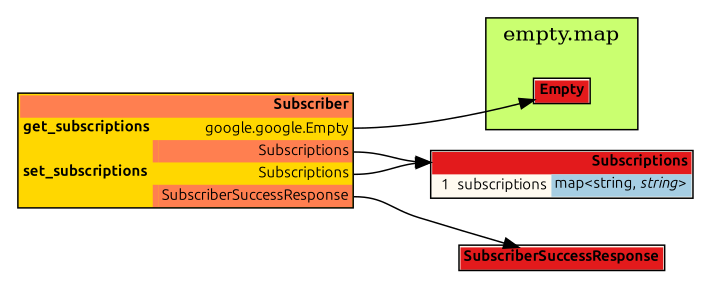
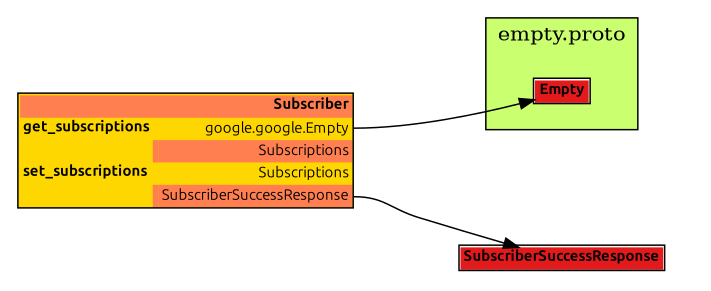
  digraph {
    rankdir=LR
    node [fontname=Ubuntu fontsize=10 shape=plaintext]
    edge [color="#000000" headport=header]
    n1 [label=<<TABLE BORDER="1" CELLBORDER="0" CELLSPACING="0" BGCOLOR="#fffaf0"><TR><TD COLSPAN="4" PORT="header" BGCOLOR="#e31a1c" ALIGN="right"><b>Empty</b></TD></TR></TABLE>>]
-   n2 [label=<<TABLE BORDER="1" CELLBORDER="0" CELLSPACING="0" BGCOLOR="#fffaf0"><TR><TD COLSPAN="4" PORT="header" BGCOLOR="#e31a1c" ALIGN="right"><b>Subscriptions</b></TD></TR><TR><TD></TD><TD ALIGN="right">1</TD><TD ALIGN="left">subscriptions</TD><TD ALIGN="right" BGCOLOR="#a6cee3" PORT="posubscriptions">map&lt;string, <i>string</i>&gt;</TD></TR></TABLE>>]
    n3 [label=<<TABLE BORDER="1" CELLBORDER="0" CELLSPACING="0" BGCOLOR="#fffaf0"><TR><TD COLSPAN="4" PORT="header" BGCOLOR="#e31a1c" ALIGN="right"><b>SubscriberSuccessResponse</b></TD></TR></TABLE>>]
    n4 [label=<<TABLE BORDER="1" CELLBORDER="0" CELLSPACING="0" BGCOLOR="#ffd700"><TR><TD COLSPAN="3" PORT="header" BGCOLOR="#ff7f50" ALIGN="right"><b>Subscriber</b></TD></TR><TR><TD ALIGN="left"><b>get_subscriptions</b></TD><TD></TD><TD PORT="poget_subscriptions_request" ALIGN="right">google.google.Empty</TD></TR><TR style="border-bottom: 1px solid red"><TD></TD><TD BGCOLOR="#ff7f50"></TD><TD PORT="poget_subscriptions_response" ALIGN="right" BGCOLOR="#ff7f50">Subscriptions</TD></TR><TR><TD ALIGN="left"><b>set_subscriptions</b></TD><TD></TD><TD PORT="poset_subscriptions_request" ALIGN="right">Subscriptions</TD></TR><TR style="border-bottom: 1px solid red"><TD></TD><TD BGCOLOR="#ff7f50"></TD><TD PORT="poset_subscriptions_response" ALIGN="right" BGCOLOR="#ff7f50">SubscriberSuccessResponse</TD></TR></TABLE>>]
    subgraph cluster_1 {
      fillcolor="#caff70"
-     label="empty.map"
+     label="empty.proto"
      style=filled
      n1
    }
    n4 -> n1 [tailport="poget_subscriptions_request:e"]
-   n4 -> n2 [tailport="poget_subscriptions_response:e"]
-   n4 -> n2 [tailport="poset_subscriptions_request:e"]
    n4 -> n3 [tailport="poset_subscriptions_response:e"]
  }
